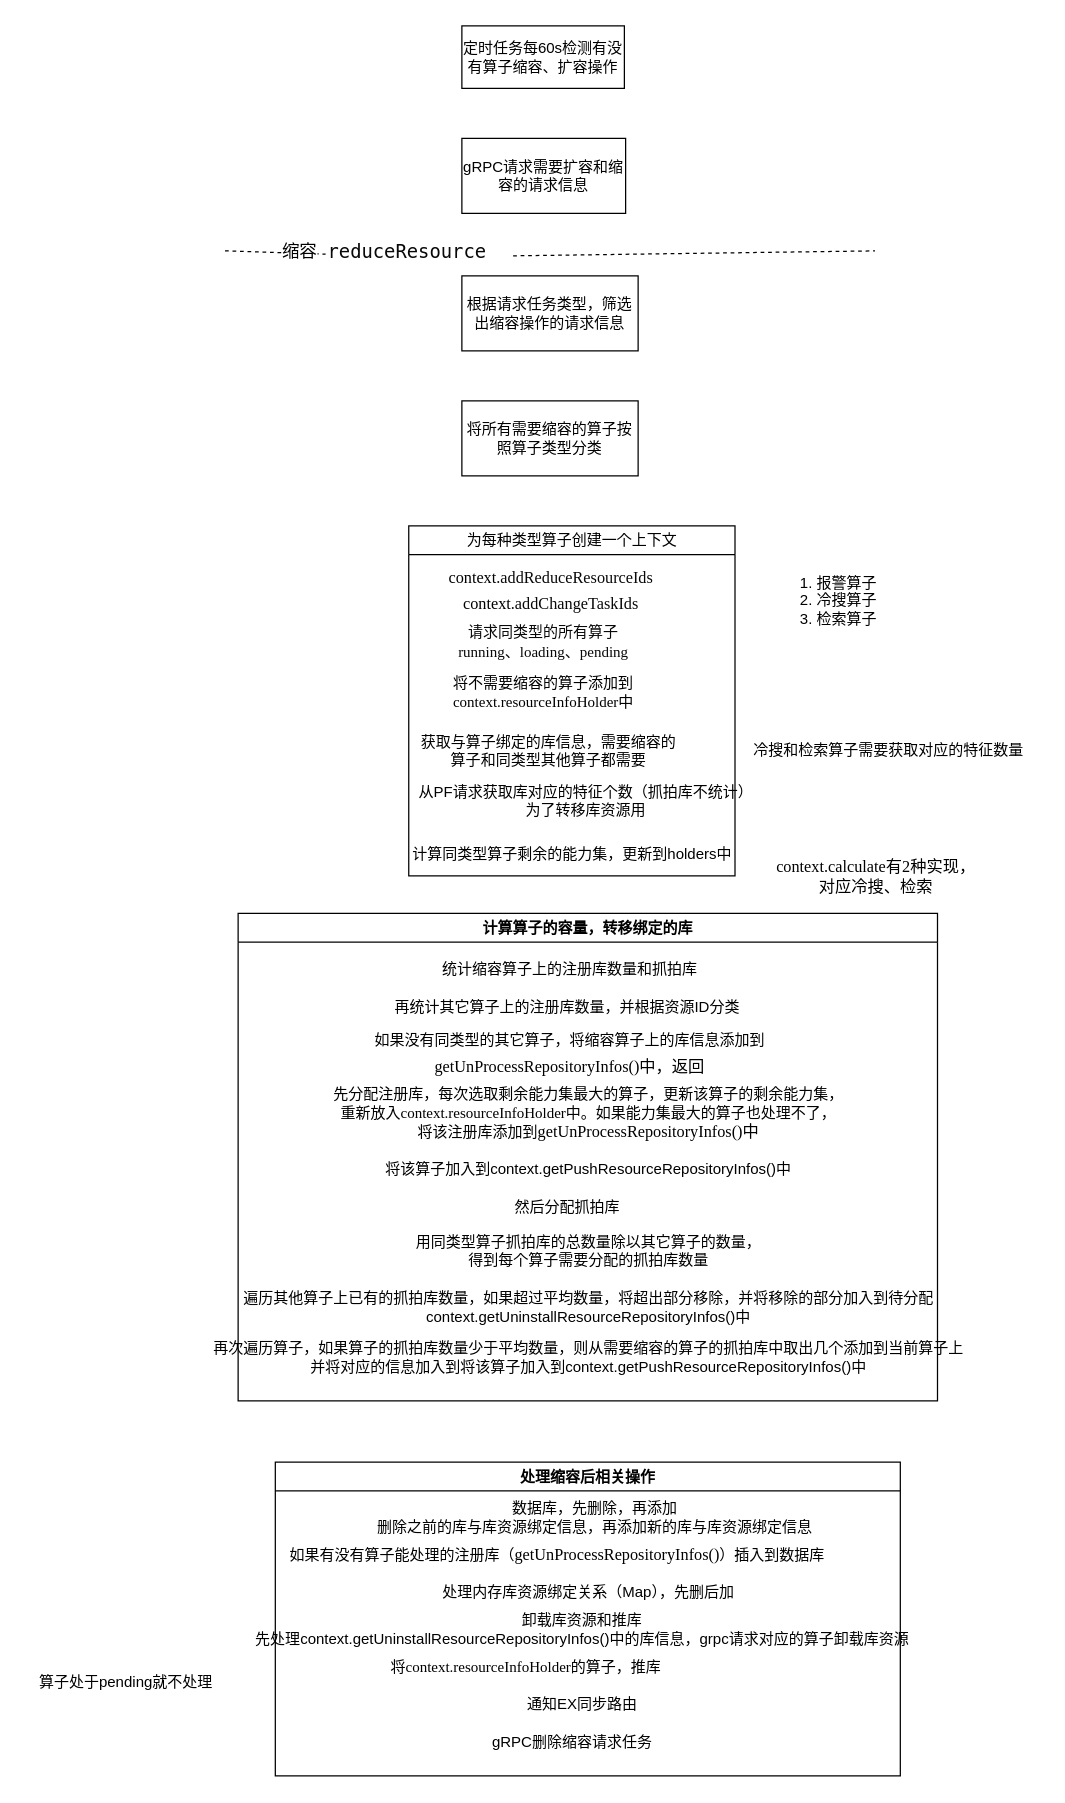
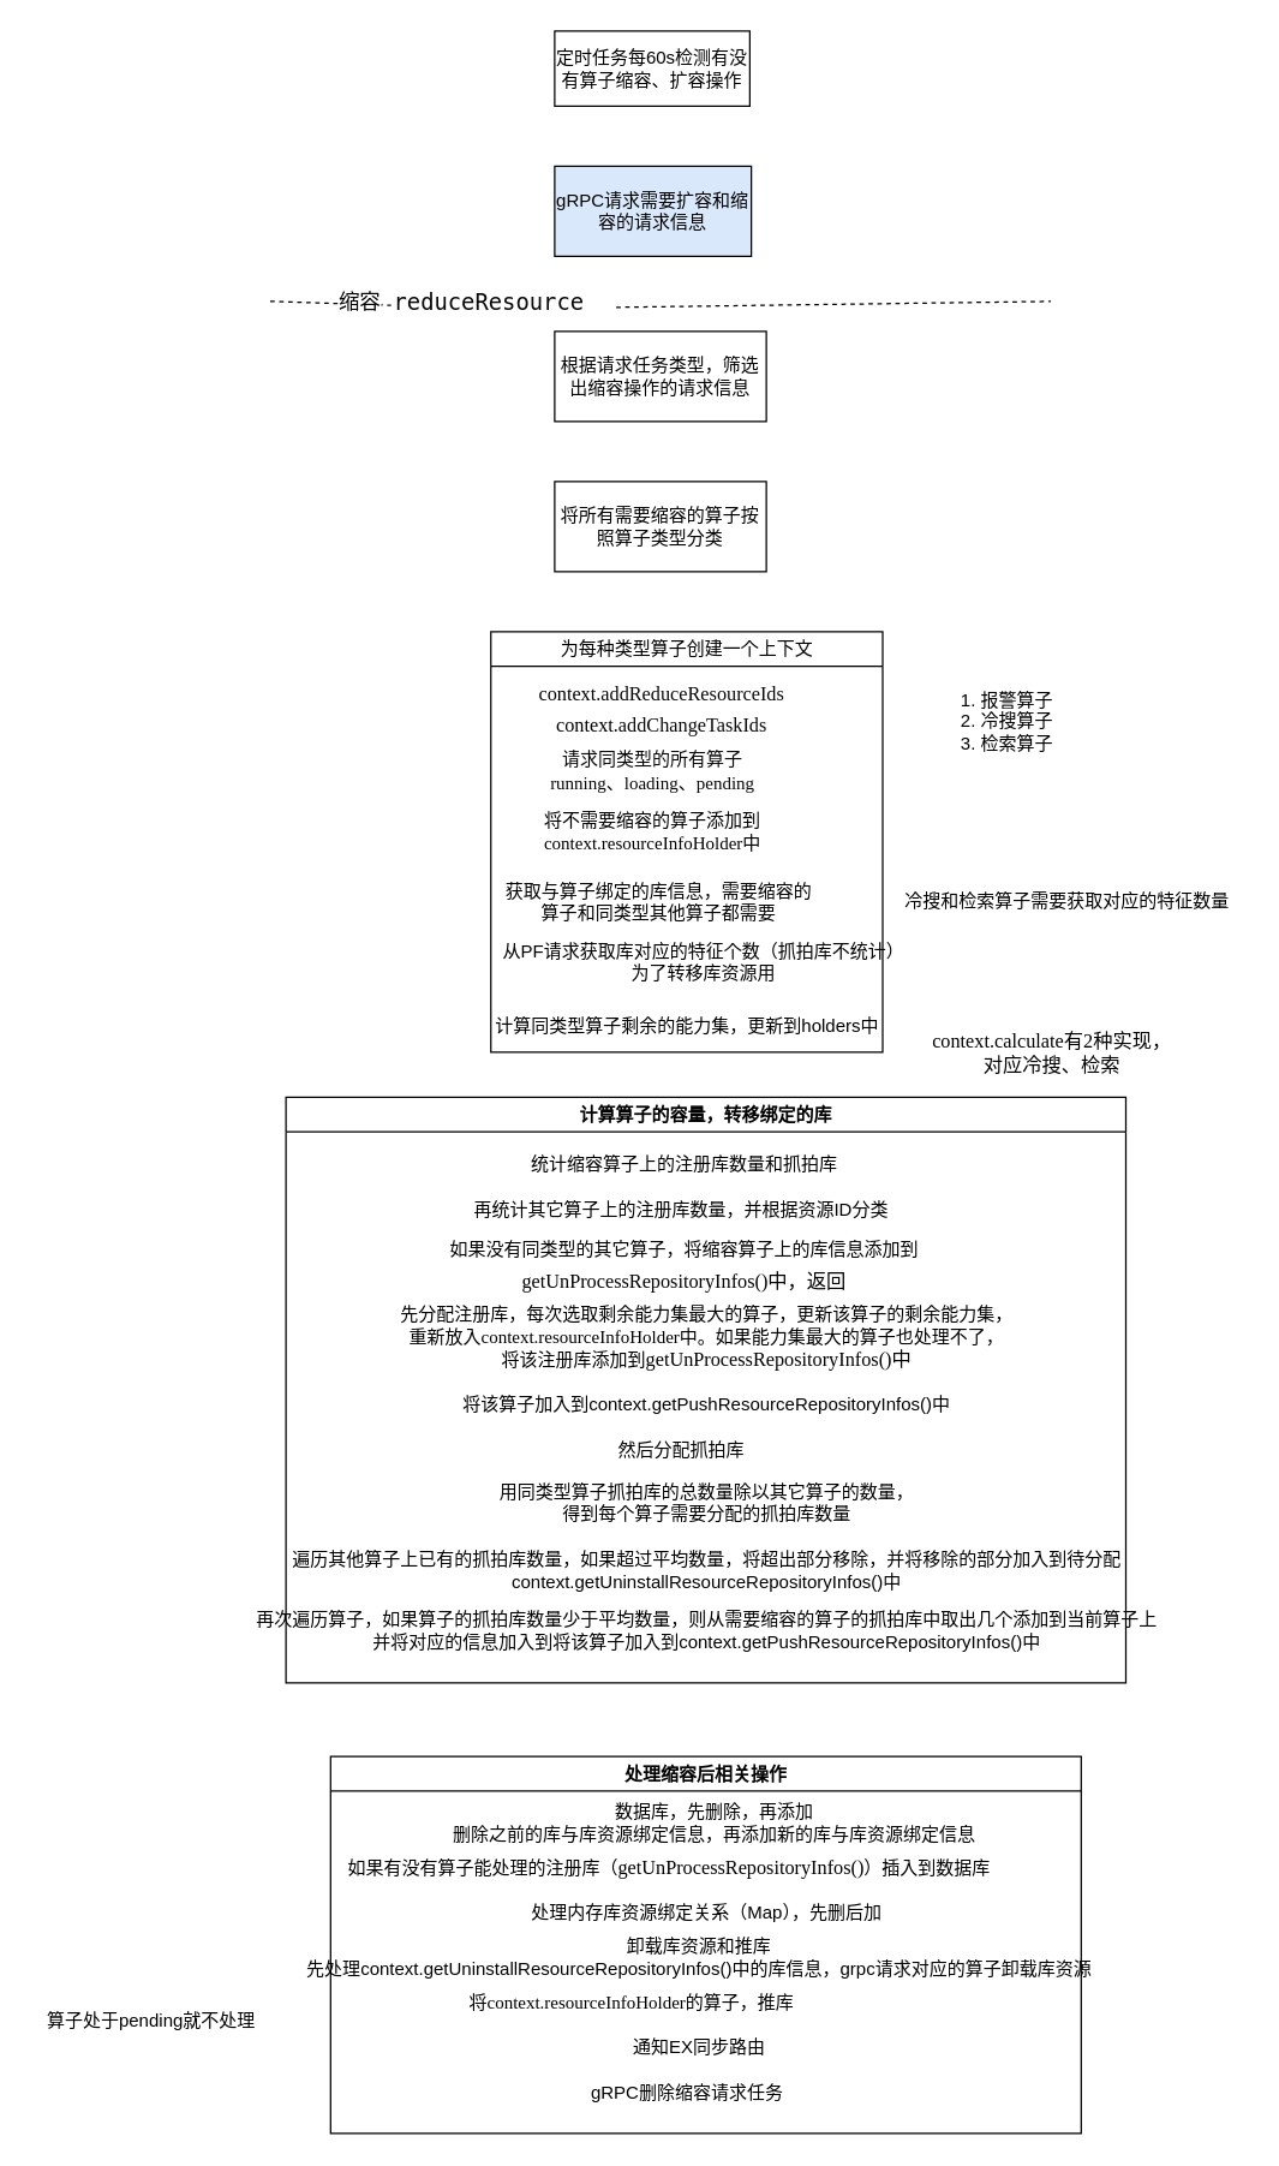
  <mxCell id="0" />
  <mxCell id="1" parent="0" />
  <mxCell id="2" value="定时任务每60s检测有没有算子缩容、扩容操作" style="whiteSpace=wrap;html=1;rounded=0;" vertex="1" parent="1"><mxGeometry x="369" y="20" width="130" height="50" as="geometry" /></mxCell>
- <mxCell id="3" value="gRPC请求需要扩容和缩容的请求信息" style="rounded=0;whiteSpace=wrap;html=1;" vertex="1" parent="1"><mxGeometry x="369" y="110" width="131" height="60" as="geometry" /></mxCell>
+ <mxCell id="3" value="gRPC请求需要扩容和缩容的请求信息" style="rounded=0;whiteSpace=wrap;html=1;fillColor=#dae8fc;" vertex="1" parent="1"><mxGeometry x="369" y="110" width="131" height="60" as="geometry" /></mxCell>
  <mxCell id="4" value="根据请求任务类型，筛选出缩容操作的请求信息" style="rounded=0;whiteSpace=wrap;html=1;" vertex="1" parent="1"><mxGeometry x="369" y="220" width="141" height="60" as="geometry" /></mxCell>
  <mxCell id="5" value="&lt;div style=&quot;background-color:#ffffff;color:#080808;font-family:'JetBrains Mono',monospace;font-size:11.3pt;&quot;&gt;&lt;pre&gt;reduceResource&lt;/pre&gt;&lt;/div&gt;" style="text;whiteSpace=wrap;html=1;" vertex="1" parent="1"><mxGeometry x="260" y="170" width="150" height="70" as="geometry" /></mxCell>
  <mxCell id="6" value="" style="endArrow=none;dashed=1;html=1;rounded=0;" edge="1" parent="1" source="5"><mxGeometry width="50" height="50" relative="1" as="geometry"><mxPoint x="179.5" y="200" as="sourcePoint" /><mxPoint x="699.5" y="200" as="targetPoint" /></mxGeometry></mxCell>
  <mxCell id="7" value="" style="endArrow=none;dashed=1;html=1;rounded=0;" edge="1" parent="1" target="5"><mxGeometry width="50" height="50" relative="1" as="geometry"><mxPoint x="179.5" y="200" as="sourcePoint" /><mxPoint x="699.5" y="200" as="targetPoint" /></mxGeometry></mxCell>
  <mxCell id="8" value="&lt;font style=&quot;font-size: 14px;&quot;&gt;缩容&lt;/font&gt;" style="edgeLabel;html=1;align=center;verticalAlign=middle;resizable=0;points=[];" vertex="1" connectable="0" parent="7"><mxGeometry x="-0.81" y="1" relative="1" as="geometry"><mxPoint x="51" as="offset" /></mxGeometry></mxCell>
  <mxCell id="9" value="将所有需要缩容的算子按照算子类型分类" style="rounded=0;whiteSpace=wrap;html=1;" vertex="1" parent="1"><mxGeometry x="369" y="320" width="141" height="60" as="geometry" /></mxCell>
  <mxCell id="10" value="1. 报警算子&lt;div&gt;2. 冷搜算子&lt;/div&gt;&lt;div&gt;3. 检索算子&lt;/div&gt;" style="text;html=1;align=center;verticalAlign=middle;resizable=0;points=[];autosize=1;strokeColor=none;fillColor=none;" vertex="1" parent="1"><mxGeometry x="630" y="450" width="80" height="60" as="geometry" /></mxCell>
  <mxCell id="11" value="&lt;span style=&quot;font-weight: 400;&quot;&gt;为每种类型算子创建一个上下文&lt;/span&gt;" style="swimlane;whiteSpace=wrap;html=1;" vertex="1" parent="1"><mxGeometry x="326.5" y="420" width="261" height="280" as="geometry" /></mxCell>
  <mxCell id="12" value="&lt;div style=&quot;background-color: rgb(255, 255, 255); color: rgb(8, 8, 8); font-size: 11.3pt;&quot;&gt;&lt;pre style=&quot;font-size: 13px;&quot;&gt;&lt;font style=&quot;font-size: 13px;&quot; face=&quot;Times New Roman&quot;&gt;&lt;span style=&quot;color: rgb(0, 0, 0);&quot;&gt;context&lt;/span&gt;.addReduceResourceIds&lt;/font&gt;&lt;/pre&gt;&lt;/div&gt;" style="text;html=1;align=center;verticalAlign=middle;resizable=0;points=[];autosize=1;strokeColor=none;fillColor=none;" vertex="1" parent="11"><mxGeometry x="18.5" y="11" width="190" height="60" as="geometry" /></mxCell>
  <mxCell id="13" value="&lt;div style=&quot;background-color: rgb(255, 255, 255); color: rgb(8, 8, 8); font-size: 11.3pt;&quot;&gt;&lt;pre style=&quot;font-size: 13px;&quot;&gt;&lt;font style=&quot;font-size: 13px;&quot; face=&quot;Times New Roman&quot;&gt;&lt;span style=&quot;color: rgb(0, 0, 0);&quot;&gt;context&lt;/span&gt;.addChangeTaskIds&lt;/font&gt;&lt;/pre&gt;&lt;/div&gt;" style="text;html=1;align=center;verticalAlign=middle;resizable=0;points=[];autosize=1;strokeColor=none;fillColor=none;" vertex="1" parent="11"><mxGeometry x="33.5" y="32" width="160" height="60" as="geometry" /></mxCell>
  <mxCell id="14" value="&lt;div style=&quot;background-color: rgb(255, 255, 255); color: rgb(8, 8, 8); font-size: 11.3pt; line-height: 30%;&quot;&gt;&lt;pre style=&quot;font-size: 12px; line-height: 30%;&quot;&gt;&lt;font style=&quot;font-size: 12px;&quot; face=&quot;Times New Roman&quot;&gt;请求同类型的所有算子&lt;/font&gt;&lt;/pre&gt;&lt;pre style=&quot;font-size: 12px; line-height: 30%;&quot;&gt;&lt;font style=&quot;font-size: 12px;&quot; face=&quot;Times New Roman&quot;&gt;running、loading、pending&lt;/font&gt;&lt;/pre&gt;&lt;/div&gt;" style="text;html=1;align=center;verticalAlign=middle;resizable=0;points=[];autosize=1;strokeColor=none;fillColor=none;" vertex="1" parent="11"><mxGeometry x="27.5" y="63" width="160" height="60" as="geometry" /></mxCell>
  <mxCell id="15" value="&lt;font face=&quot;Times New Roman&quot;&gt;将不需要缩容的算子添加到&lt;/font&gt;&lt;div&gt;&lt;font face=&quot;n7LfwcWM67cJGT_cUcLi&quot;&gt;context.resourceInfoHolder中&lt;/font&gt;&lt;/div&gt;" style="text;html=1;align=center;verticalAlign=middle;resizable=0;points=[];autosize=1;strokeColor=none;fillColor=none;" vertex="1" parent="11"><mxGeometry x="12.5" y="113" width="190" height="40" as="geometry" /></mxCell>
  <mxCell id="16" value="获取与算子绑定的库信息，需要缩容的&lt;div&gt;算子&lt;span style=&quot;background-color: initial;&quot;&gt;和同类型其他算子都需要&lt;/span&gt;&lt;/div&gt;" style="text;html=1;align=center;verticalAlign=middle;resizable=0;points=[];autosize=1;strokeColor=none;fillColor=none;" vertex="1" parent="11"><mxGeometry x="-4" y="160" width="230" height="40" as="geometry" /></mxCell>
  <mxCell id="17" value="从PF请求获取库对应的特征个数（抓拍库不统计）&lt;div&gt;为了转移库资源用&lt;/div&gt;" style="text;html=1;align=center;verticalAlign=middle;resizable=0;points=[];autosize=1;strokeColor=none;fillColor=none;" vertex="1" parent="11"><mxGeometry x="-4" y="200" width="290" height="40" as="geometry" /></mxCell>
  <mxCell id="18" value="计算同类型算子剩余的能力集，更新到holders中" style="text;html=1;align=center;verticalAlign=middle;resizable=0;points=[];autosize=1;strokeColor=none;fillColor=none;" vertex="1" parent="11"><mxGeometry x="-9.5" y="248" width="280" height="30" as="geometry" /></mxCell>
  <mxCell id="19" value="冷搜和检索算子需要获取对应的特征数量" style="text;html=1;align=center;verticalAlign=middle;resizable=0;points=[];autosize=1;strokeColor=none;fillColor=none;" vertex="1" parent="1"><mxGeometry x="590" y="585" width="240" height="30" as="geometry" /></mxCell>
  <mxCell id="20" value="计算算子的容量，转移绑定的库" style="swimlane;whiteSpace=wrap;html=1;" vertex="1" parent="1"><mxGeometry x="190" y="730" width="559.5" height="390" as="geometry" /></mxCell>
  <mxCell id="21" value="统计缩容算子上的注册库数量和抓拍库" style="text;html=1;align=center;verticalAlign=middle;resizable=0;points=[];autosize=1;strokeColor=none;fillColor=none;" vertex="1" parent="20"><mxGeometry x="150" y="30" width="230" height="30" as="geometry" /></mxCell>
  <mxCell id="22" value="再统计其它算子上的注册库数量，并根据资源ID分类" style="text;html=1;align=center;verticalAlign=middle;resizable=0;points=[];autosize=1;strokeColor=none;fillColor=none;" vertex="1" parent="20"><mxGeometry x="113" y="60" width="300" height="30" as="geometry" /></mxCell>
  <mxCell id="23" value="如果没有同类型的其它算子，将缩容算子上的库信息添加到&lt;div style=&quot;line-height: 0%;&quot;&gt;&lt;div style=&quot;background-color: rgb(255, 255, 255); font-size: 11.3pt; line-height: 0%;&quot;&gt;&lt;pre style=&quot;font-size: 13px; line-height: 0%;&quot;&gt;&lt;font style=&quot;font-size: 13px;&quot; face=&quot;Times New Roman&quot;&gt;getUnProcessRepositoryInfos()中，返回&lt;/font&gt;&lt;/pre&gt;&lt;/div&gt;&lt;/div&gt;" style="text;html=1;align=center;verticalAlign=middle;resizable=0;points=[];autosize=1;strokeColor=none;fillColor=none;" vertex="1" parent="20"><mxGeometry x="95" y="90" width="340" height="50" as="geometry" /></mxCell>
  <mxCell id="24" value="先分配注册库，每次选取剩余能力集最大的算子，更新该算子的剩余能力集，&lt;div&gt;重新放入&lt;span style=&quot;font-family: n7LfwcWM67cJGT_cUcLi; background-color: initial;&quot;&gt;context.resourceInfoHolder中。如果能力集最大的算子也处理不了，&lt;/span&gt;&lt;/div&gt;&lt;div&gt;&lt;span style=&quot;font-family: n7LfwcWM67cJGT_cUcLi; background-color: initial;&quot;&gt;将该注册库添加到&lt;/span&gt;&lt;span style=&quot;font-family: &amp;quot;Times New Roman&amp;quot;; font-size: 13px; background-color: initial;&quot;&gt;getUnProcessRepositoryInfos()中&lt;/span&gt;&lt;/div&gt;" style="text;html=1;align=center;verticalAlign=middle;resizable=0;points=[];autosize=1;strokeColor=none;fillColor=none;" vertex="1" parent="20"><mxGeometry x="59.75" y="130" width="440" height="60" as="geometry" /></mxCell>
  <mxCell id="25" value="将该算子加入到context.getPushResourceRepositoryInfos()中" style="text;html=1;align=center;verticalAlign=middle;resizable=0;points=[];autosize=1;strokeColor=none;fillColor=none;" vertex="1" parent="20"><mxGeometry x="104.75" y="190" width="350" height="30" as="geometry" /></mxCell>
  <mxCell id="26" value="然后分配抓拍库" style="text;html=1;align=center;verticalAlign=middle;resizable=0;points=[];autosize=1;strokeColor=none;fillColor=none;" vertex="1" parent="20"><mxGeometry x="208" y="220" width="110" height="30" as="geometry" /></mxCell>
  <mxCell id="27" value="用同类型算子抓拍库的总数量除以其它算子的数量，&lt;div&gt;得到每个算子需要分配的抓拍库数量&lt;/div&gt;" style="text;html=1;align=center;verticalAlign=middle;resizable=0;points=[];autosize=1;strokeColor=none;fillColor=none;" vertex="1" parent="20"><mxGeometry x="129.75" y="250" width="300" height="40" as="geometry" /></mxCell>
  <mxCell id="28" value="遍历其他算子上已有的抓拍库数量，如果超过平均数量，将超出部分移除，并将移除的部分加入到待分配&lt;div&gt;context.getUninstallResourceRepositoryInfos()中&lt;/div&gt;" style="text;html=1;align=center;verticalAlign=middle;resizable=0;points=[];autosize=1;strokeColor=none;fillColor=none;" vertex="1" parent="20"><mxGeometry x="-10.25" y="295" width="580" height="40" as="geometry" /></mxCell>
  <mxCell id="29" value="再次遍历算子，如果算子的抓拍库数量少于平均数量，则从需要缩容的算子的抓拍库中取出几个添加到当前算子上&lt;div&gt;并将对应的信息加入到&lt;span style=&quot;background-color: initial;&quot;&gt;将该算子加入到context.getPushResourceRepositoryInfos()中&lt;/span&gt;&lt;/div&gt;" style="text;html=1;align=center;verticalAlign=middle;resizable=0;points=[];autosize=1;strokeColor=none;fillColor=none;" vertex="1" parent="20"><mxGeometry x="-30.25" y="335" width="620" height="40" as="geometry" /></mxCell>
  <mxCell id="30" value="&lt;font style=&quot;font-size: 13px;&quot; face=&quot;Times New Roman&quot;&gt;context.calculate有2种实现，&lt;/font&gt;&lt;div&gt;&lt;font style=&quot;font-size: 13px;&quot; face=&quot;Times New Roman&quot;&gt;对应冷搜、检索&lt;/font&gt;&lt;/div&gt;" style="text;html=1;align=center;verticalAlign=middle;resizable=0;points=[];autosize=1;strokeColor=none;fillColor=none;" vertex="1" parent="1"><mxGeometry x="610" y="680" width="180" height="40" as="geometry" /></mxCell>
  <mxCell id="31" value="处理缩容后相关操作" style="swimlane;whiteSpace=wrap;html=1;" vertex="1" parent="1"><mxGeometry x="219.75" y="1169" width="500" height="251" as="geometry" /></mxCell>
  <mxCell id="32" value="如果有没有算子能处理的注册库（&lt;span style=&quot;font-family: &amp;quot;Times New Roman&amp;quot;; font-size: 13px;&quot;&gt;getUnProcessRepositoryInfos()&lt;/span&gt;）插入到数据库" style="text;html=1;align=center;verticalAlign=middle;resizable=0;points=[];autosize=1;strokeColor=none;fillColor=none;" vertex="1" parent="31"><mxGeometry y="59" width="450" height="30" as="geometry" /></mxCell>
  <mxCell id="33" value="处理内存库资源绑定关系（Map），先删后加" style="text;html=1;align=center;verticalAlign=middle;resizable=0;points=[];autosize=1;strokeColor=none;fillColor=none;" vertex="1" parent="31"><mxGeometry x="120" y="89" width="260" height="30" as="geometry" /></mxCell>
  <mxCell id="34" value="卸载库资源和推库&lt;div&gt;先处理&lt;span style=&quot;background-color: initial;&quot;&gt;context.getUninstallResourceRepositoryInfos()中的库信息，grpc请求对应的算子卸载库资源&lt;/span&gt;&lt;/div&gt;" style="text;html=1;align=center;verticalAlign=middle;resizable=0;points=[];autosize=1;strokeColor=none;fillColor=none;" vertex="1" parent="31"><mxGeometry x="-30" y="114" width="550" height="40" as="geometry" /></mxCell>
  <mxCell id="35" value="数据库，先删除，再添加&lt;div&gt;删除之前的库与库资源绑定信息，再添加新的库与库资源绑定信息&lt;/div&gt;" style="text;html=1;align=center;verticalAlign=middle;resizable=0;points=[];autosize=1;strokeColor=none;fillColor=none;" vertex="1" parent="31"><mxGeometry x="70.25" y="24" width="370" height="40" as="geometry" /></mxCell>
  <mxCell id="36" value="通知EX同步路由" style="text;html=1;align=center;verticalAlign=middle;resizable=0;points=[];autosize=1;strokeColor=none;fillColor=none;" vertex="1" parent="31"><mxGeometry x="190" y="179" width="110" height="30" as="geometry" /></mxCell>
  <mxCell id="37" value="算子处于pending就不处理" style="text;html=1;align=center;verticalAlign=middle;resizable=0;points=[];autosize=1;strokeColor=none;fillColor=none;" vertex="1" parent="1"><mxGeometry x="20" y="1330" width="160" height="30" as="geometry" /></mxCell>
  <mxCell id="38" value="将&lt;span style=&quot;font-family: n7LfwcWM67cJGT_cUcLi;&quot;&gt;context.resourceInfoHolder的算子，推库&lt;/span&gt;" style="text;html=1;align=center;verticalAlign=middle;resizable=0;points=[];autosize=1;strokeColor=none;fillColor=none;" vertex="1" parent="1"><mxGeometry x="290" y="1318" width="260" height="30" as="geometry" /></mxCell>
  <mxCell id="39" value="gRPC删除缩容请求任务" style="text;html=1;align=center;verticalAlign=middle;resizable=0;points=[];autosize=1;strokeColor=none;fillColor=none;" vertex="1" parent="1"><mxGeometry x="382" y="1378" width="150" height="30" as="geometry" /></mxCell>
